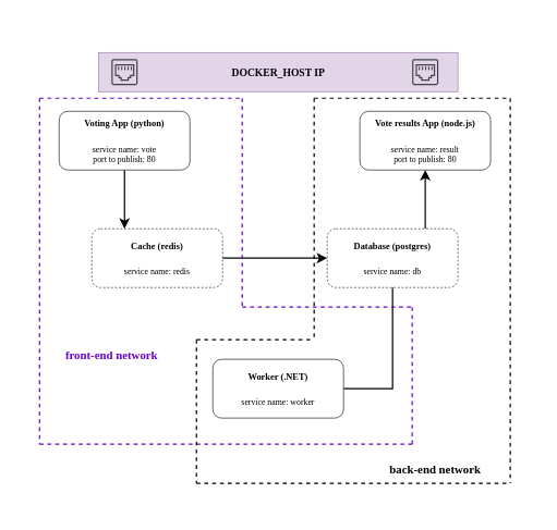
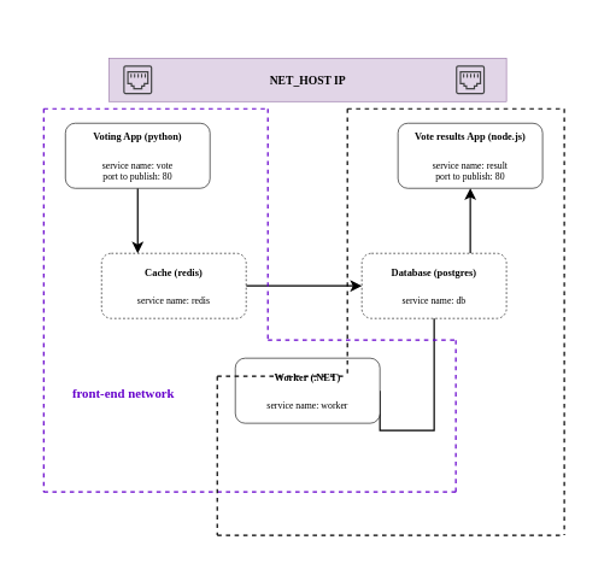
  <mxCell id="0" />
  <mxCell id="1" parent="0" />
  <mxCell id="2" value="" style="rounded=0;whiteSpace=wrap;html=1;strokeColor=none;fillColor=none;" vertex="1" parent="1"><mxGeometry x="20" y="20" width="810" height="770" as="geometry" /></mxCell>
  <mxCell id="3" value="" style="rounded=0;whiteSpace=wrap;html=1;strokeColor=#9673a6;fillColor=#e1d5e7;" vertex="1" parent="1"><mxGeometry x="150" y="80" width="550" height="60" as="geometry" /></mxCell>
  <mxCell id="4" style="edgeStyle=orthogonalEdgeStyle;rounded=0;orthogonalLoop=1;jettySize=auto;html=1;entryX=0.25;entryY=0;entryDx=0;entryDy=0;strokeWidth=2;endSize=10;" edge="1" parent="1" source="5" target="8"><mxGeometry relative="1" as="geometry" /></mxCell>
  <mxCell id="5" value="&lt;p style=&quot;line-height: 150%&quot;&gt;&lt;/p&gt;&lt;div style=&quot;line-height: 150% ; font-size: 14px&quot;&gt;&lt;font style=&quot;font-size: 14px&quot;&gt;&lt;b&gt;Voting App (python)&lt;/b&gt;&lt;/font&gt;&lt;/div&gt;&lt;div style=&quot;line-height: 150% ; font-size: 14px&quot;&gt;&lt;font style=&quot;font-size: 14px&quot;&gt;&lt;b&gt;&lt;br&gt;&lt;/b&gt;&lt;/font&gt;&lt;/div&gt;&lt;div style=&quot;font-size: 13px&quot;&gt;&lt;font style=&quot;font-size: 13px&quot;&gt;service name: vote&lt;/font&gt;&lt;/div&gt;&lt;div style=&quot;font-size: 13px&quot;&gt;&lt;font style=&quot;font-size: 13px&quot;&gt;port to publish: 80&lt;/font&gt;&lt;br&gt;&lt;/div&gt;&lt;p&gt;&lt;/p&gt;" style="rounded=1;whiteSpace=wrap;html=1;fontFamily=Ubuntu;" vertex="1" parent="1"><mxGeometry x="90" y="170" width="200" height="90" as="geometry" /></mxCell>
  <mxCell id="6" value="&lt;p style=&quot;line-height: 150%&quot;&gt;&lt;/p&gt;&lt;div style=&quot;line-height: 150% ; font-size: 14px&quot;&gt;&lt;font style=&quot;font-size: 14px&quot;&gt;&lt;b&gt;Vote results App (node.js)&lt;/b&gt;&lt;/font&gt;&lt;/div&gt;&lt;div style=&quot;line-height: 150% ; font-size: 14px&quot;&gt;&lt;font style=&quot;font-size: 14px&quot;&gt;&lt;b&gt;&lt;br&gt;&lt;/b&gt;&lt;/font&gt;&lt;/div&gt;&lt;div style=&quot;font-size: 13px&quot;&gt;&lt;font style=&quot;font-size: 13px&quot;&gt;service name: result&lt;/font&gt;&lt;/div&gt;&lt;div style=&quot;font-size: 13px&quot;&gt;&lt;font style=&quot;font-size: 13px&quot;&gt;port to publish: 80&lt;/font&gt;&lt;br&gt;&lt;/div&gt;&lt;p&gt;&lt;/p&gt;" style="rounded=1;whiteSpace=wrap;html=1;fontFamily=Ubuntu;" vertex="1" parent="1"><mxGeometry x="550" y="170" width="200" height="90" as="geometry" /></mxCell>
  <mxCell id="7" style="edgeStyle=orthogonalEdgeStyle;rounded=0;orthogonalLoop=1;jettySize=auto;html=1;endSize=10;strokeWidth=2;" edge="1" parent="1" source="8" target="10"><mxGeometry relative="1" as="geometry" /></mxCell>
  <mxCell id="8" value="&lt;p style=&quot;line-height: 150%&quot;&gt;&lt;/p&gt;&lt;div style=&quot;line-height: 150% ; font-size: 14px&quot;&gt;&lt;font style=&quot;font-size: 14px&quot;&gt;&lt;b&gt;Cache (redis)&lt;br&gt;&lt;/b&gt;&lt;/font&gt;&lt;/div&gt;&lt;div style=&quot;line-height: 150% ; font-size: 14px&quot;&gt;&lt;font style=&quot;font-size: 14px&quot;&gt;&lt;b&gt;&lt;br&gt;&lt;/b&gt;&lt;/font&gt;&lt;/div&gt;&lt;div style=&quot;font-size: 13px&quot;&gt;&lt;font style=&quot;font-size: 13px&quot;&gt;service name: redis&lt;/font&gt;&lt;/div&gt;&lt;p&gt;&lt;/p&gt;" style="rounded=1;whiteSpace=wrap;html=1;fontFamily=Ubuntu;dashed=1;" vertex="1" parent="1"><mxGeometry x="140" y="350" width="200" height="90" as="geometry" /></mxCell>
  <mxCell id="9" style="edgeStyle=orthogonalEdgeStyle;rounded=0;orthogonalLoop=1;jettySize=auto;html=1;exitX=0.75;exitY=0;exitDx=0;exitDy=0;entryX=0.5;entryY=1;entryDx=0;entryDy=0;endSize=10;strokeWidth=2;" edge="1" parent="1" source="10" target="6"><mxGeometry relative="1" as="geometry" /></mxCell>
  <mxCell id="10" value="&lt;p style=&quot;line-height: 150%&quot;&gt;&lt;/p&gt;&lt;div style=&quot;line-height: 150% ; font-size: 14px&quot;&gt;&lt;font style=&quot;font-size: 14px&quot;&gt;&lt;b&gt;Database (postgres)&lt;br&gt;&lt;/b&gt;&lt;/font&gt;&lt;/div&gt;&lt;div style=&quot;line-height: 150% ; font-size: 14px&quot;&gt;&lt;font style=&quot;font-size: 14px&quot;&gt;&lt;b&gt;&lt;br&gt;&lt;/b&gt;&lt;/font&gt;&lt;/div&gt;&lt;div style=&quot;font-size: 13px&quot;&gt;&lt;font style=&quot;font-size: 13px&quot;&gt;service name: db&lt;/font&gt;&lt;/div&gt;&lt;p&gt;&lt;/p&gt;" style="rounded=1;whiteSpace=wrap;html=1;fontFamily=Ubuntu;dashed=1;" vertex="1" parent="1"><mxGeometry x="500" y="350" width="200" height="90" as="geometry" /></mxCell>
  <mxCell id="11" style="edgeStyle=orthogonalEdgeStyle;rounded=0;orthogonalLoop=1;jettySize=auto;html=1;exitX=1;exitY=0.5;exitDx=0;exitDy=0;entryX=0.5;entryY=1;entryDx=0;entryDy=0;strokeWidth=2;endSize=10;endArrow=none;" edge="1" parent="1" source="12" target="10"><mxGeometry relative="1" as="geometry"><Array as="points"><mxPoint x="600" y="595" /></Array></mxGeometry></mxCell>
- <mxCell id="12" value="&lt;p style=&quot;line-height: 150%&quot;&gt;&lt;/p&gt;&lt;div style=&quot;line-height: 150% ; font-size: 14px&quot;&gt;&lt;font style=&quot;font-size: 14px&quot;&gt;&lt;b&gt;Worker (.NET)&lt;br&gt;&lt;/b&gt;&lt;/font&gt;&lt;/div&gt;&lt;div style=&quot;line-height: 150% ; font-size: 14px&quot;&gt;&lt;font style=&quot;font-size: 14px&quot;&gt;&lt;b&gt;&lt;br&gt;&lt;/b&gt;&lt;/font&gt;&lt;/div&gt;&lt;div style=&quot;font-size: 13px&quot;&gt;&lt;font style=&quot;font-size: 13px&quot;&gt;service name: worker&lt;/font&gt;&lt;/div&gt;&lt;p&gt;&lt;/p&gt;" style="rounded=1;whiteSpace=wrap;html=1;fontFamily=Ubuntu;" vertex="1" parent="1"><mxGeometry x="325" y="550" width="200" height="90" as="geometry" /></mxCell>
+ <mxCell id="12" value="&lt;p style=&quot;line-height: 150%&quot;&gt;&lt;/p&gt;&lt;div style=&quot;line-height: 150% ; font-size: 14px&quot;&gt;&lt;font style=&quot;font-size: 14px&quot;&gt;&lt;b&gt;Worker (.NET)&lt;br&gt;&lt;/b&gt;&lt;/font&gt;&lt;/div&gt;&lt;div style=&quot;line-height: 150% ; font-size: 14px&quot;&gt;&lt;font style=&quot;font-size: 14px&quot;&gt;&lt;b&gt;&lt;br&gt;&lt;/b&gt;&lt;/font&gt;&lt;/div&gt;&lt;div style=&quot;font-size: 13px&quot;&gt;&lt;font style=&quot;font-size: 13px&quot;&gt;service name: worker&lt;/font&gt;&lt;/div&gt;&lt;p&gt;&lt;/p&gt;" style="rounded=1;whiteSpace=wrap;html=1;fontFamily=Ubuntu;" vertex="1" parent="1"><mxGeometry x="325" y="495" width="200" height="90" as="geometry" /></mxCell>
  <mxCell id="13" value="" style="endArrow=none;html=1;strokeWidth=2;rounded=0;fillColor=#dae8fc;strokeColor=#6600CC;dashed=1;" edge="1" parent="1"><mxGeometry width="50" height="50" relative="1" as="geometry"><mxPoint x="60" y="150" as="sourcePoint" /><mxPoint x="60" y="680" as="targetPoint" /></mxGeometry></mxCell>
  <mxCell id="14" value="" style="endArrow=none;html=1;strokeWidth=2;rounded=0;fillColor=#dae8fc;strokeColor=#6600CC;dashed=1;" edge="1" parent="1"><mxGeometry width="50" height="50" relative="1" as="geometry"><mxPoint x="60" y="680" as="sourcePoint" /><mxPoint x="630" y="680" as="targetPoint" /></mxGeometry></mxCell>
  <mxCell id="15" value="" style="endArrow=none;html=1;strokeWidth=2;rounded=0;fillColor=#dae8fc;strokeColor=#6600CC;dashed=1;" edge="1" parent="1"><mxGeometry width="50" height="50" relative="1" as="geometry"><mxPoint x="60" y="150" as="sourcePoint" /><mxPoint x="370" y="150" as="targetPoint" /></mxGeometry></mxCell>
  <mxCell id="16" value="" style="endArrow=none;html=1;strokeWidth=2;rounded=0;fillColor=#dae8fc;strokeColor=#6600CC;dashed=1;" edge="1" parent="1"><mxGeometry width="50" height="50" relative="1" as="geometry"><mxPoint x="370" y="150" as="sourcePoint" /><mxPoint x="370" y="470" as="targetPoint" /></mxGeometry></mxCell>
  <mxCell id="17" value="" style="endArrow=none;html=1;strokeWidth=2;rounded=0;fillColor=#dae8fc;strokeColor=#6600CC;dashed=1;" edge="1" parent="1"><mxGeometry width="50" height="50" relative="1" as="geometry"><mxPoint x="370" y="470" as="sourcePoint" /><mxPoint x="630" y="470" as="targetPoint" /></mxGeometry></mxCell>
  <mxCell id="18" value="" style="endArrow=none;html=1;strokeWidth=2;rounded=0;fillColor=#dae8fc;strokeColor=#6600CC;dashed=1;" edge="1" parent="1"><mxGeometry width="50" height="50" relative="1" as="geometry"><mxPoint x="630" y="470" as="sourcePoint" /><mxPoint x="630" y="680" as="targetPoint" /></mxGeometry></mxCell>
  <mxCell id="19" value="&lt;font style=&quot;font-size: 18px&quot; color=&quot;#6600CC&quot;&gt;&lt;b&gt;&lt;font style=&quot;font-size: 18px&quot; face=&quot;Ubuntu&quot;&gt;front-end network&lt;/font&gt;&lt;/b&gt;&lt;/font&gt;" style="text;html=1;align=center;verticalAlign=middle;resizable=0;points=[];autosize=1;" vertex="1" parent="1"><mxGeometry x="85" y="535" width="170" height="20" as="geometry" /></mxCell>
  <mxCell id="20" value="" style="endArrow=none;html=1;dashed=1;strokeWidth=2;" edge="1" parent="1"><mxGeometry width="50" height="50" relative="1" as="geometry"><mxPoint x="480" y="150" as="sourcePoint" /><mxPoint x="780" y="150" as="targetPoint" /></mxGeometry></mxCell>
  <mxCell id="21" value="" style="endArrow=none;html=1;dashed=1;strokeWidth=2;" edge="1" parent="1"><mxGeometry width="50" height="50" relative="1" as="geometry"><mxPoint x="780" y="150" as="sourcePoint" /><mxPoint x="780" y="740" as="targetPoint" /></mxGeometry></mxCell>
  <mxCell id="22" value="" style="endArrow=none;html=1;dashed=1;strokeWidth=2;" edge="1" parent="1"><mxGeometry width="50" height="50" relative="1" as="geometry"><mxPoint x="300" y="740" as="sourcePoint" /><mxPoint x="780" y="740" as="targetPoint" /></mxGeometry></mxCell>
  <mxCell id="23" value="" style="endArrow=none;html=1;dashed=1;strokeWidth=2;" edge="1" parent="1"><mxGeometry width="50" height="50" relative="1" as="geometry"><mxPoint x="480" y="150" as="sourcePoint" /><mxPoint x="480" y="520" as="targetPoint" /></mxGeometry></mxCell>
  <mxCell id="24" value="" style="endArrow=none;html=1;dashed=1;strokeWidth=2;" edge="1" parent="1"><mxGeometry width="50" height="50" relative="1" as="geometry"><mxPoint x="300" y="520" as="sourcePoint" /><mxPoint x="300" y="740" as="targetPoint" /></mxGeometry></mxCell>
  <mxCell id="25" value="" style="endArrow=none;html=1;dashed=1;strokeWidth=2;" edge="1" parent="1"><mxGeometry width="50" height="50" relative="1" as="geometry"><mxPoint x="300" y="520" as="sourcePoint" /><mxPoint x="480" y="520" as="targetPoint" /></mxGeometry></mxCell>
- <mxCell id="26" value="&lt;font style=&quot;font-size: 18px&quot;&gt;&lt;b&gt;&lt;font style=&quot;font-size: 18px&quot; face=&quot;Ubuntu&quot;&gt;back-end network&lt;/font&gt;&lt;/b&gt;&lt;/font&gt;" style="text;html=1;align=center;verticalAlign=middle;resizable=0;points=[];autosize=1;" vertex="1" parent="1"><mxGeometry x="580" y="710" width="170" height="20" as="geometry" /></mxCell>
  <mxCell id="27" value="" style="pointerEvents=1;shadow=0;dashed=0;html=1;strokeColor=none;fillColor=#434445;aspect=fixed;labelPosition=center;verticalLabelPosition=bottom;verticalAlign=top;align=center;outlineConnect=0;shape=mxgraph.vvd.ethernet_port;rotation=0;" vertex="1" parent="1"><mxGeometry x="170" y="90" width="40" height="40" as="geometry" /></mxCell>
  <mxCell id="28" value="" style="pointerEvents=1;shadow=0;dashed=0;html=1;strokeColor=none;fillColor=#434445;aspect=fixed;labelPosition=center;verticalLabelPosition=bottom;verticalAlign=top;align=center;outlineConnect=0;shape=mxgraph.vvd.ethernet_port;rotation=0;" vertex="1" parent="1"><mxGeometry x="630" y="90" width="40" height="40" as="geometry" /></mxCell>
- <mxCell id="29" value="&lt;b&gt;&lt;font style=&quot;font-size: 16px&quot; face=&quot;Ubuntu&quot;&gt;DOCKER_HOST IP&lt;/font&gt;&lt;/b&gt;" style="text;html=1;align=center;verticalAlign=middle;resizable=0;points=[];autosize=1;" vertex="1" parent="1"><mxGeometry x="350" y="100" width="150" height="20" as="geometry" /></mxCell>
+ <mxCell id="29" value="&lt;b&gt;&lt;font style=&quot;font-size: 16px&quot; face=&quot;Ubuntu&quot;&gt;NET_HOST IP&lt;/font&gt;&lt;/b&gt;" style="text;html=1;align=center;verticalAlign=middle;resizable=0;points=[];autosize=1;" vertex="1" parent="1"><mxGeometry x="350" y="100" width="150" height="20" as="geometry" /></mxCell>
